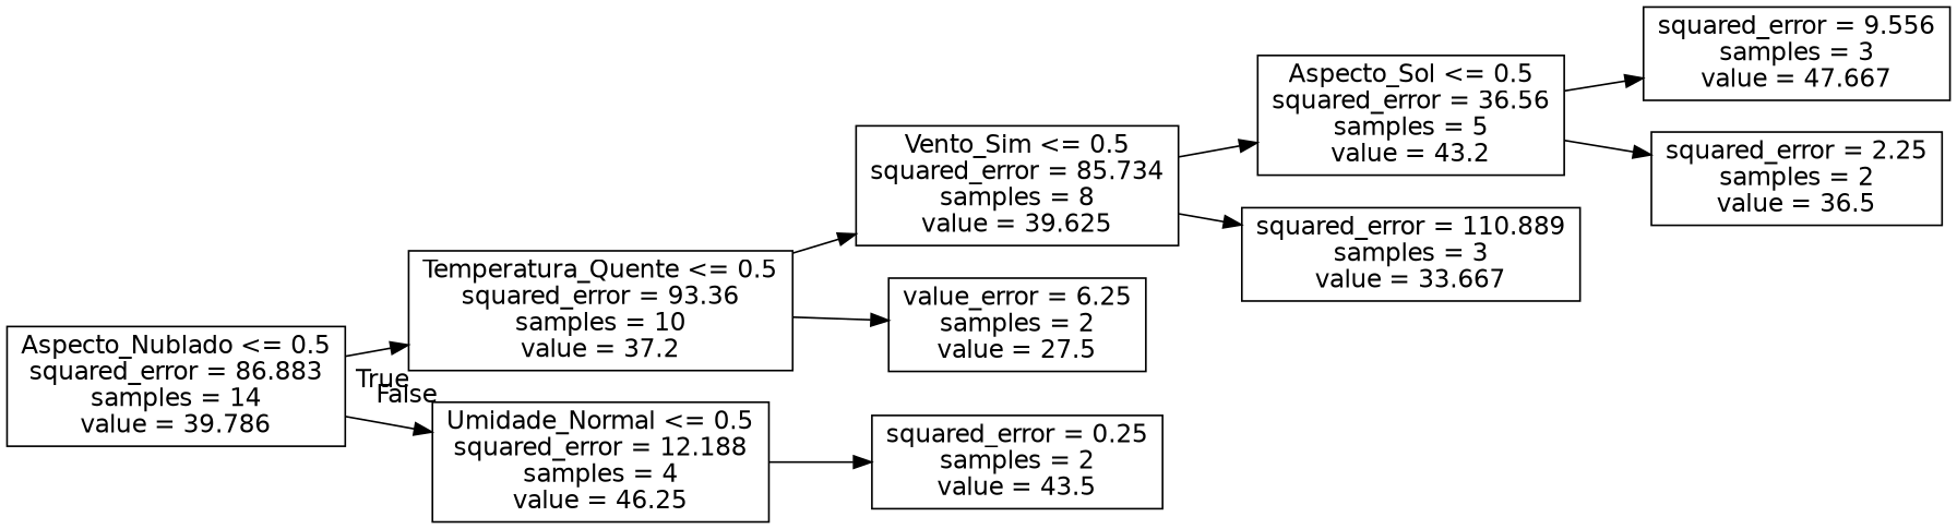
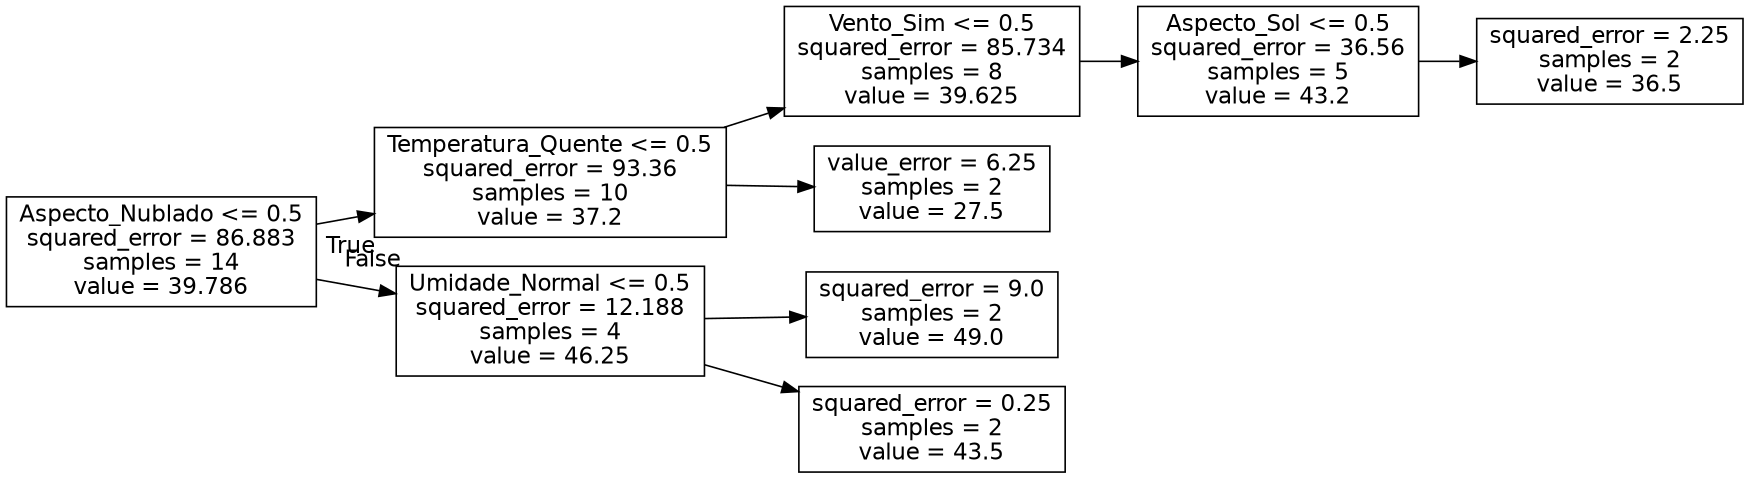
  digraph {
    rankdir=LR
    node [fontname=helvetica shape=box]
    edge [fontname=helvetica]
    n1 [label="Aspecto_Nublado <= 0.5\nsquared_error = 86.883\nsamples = 14\nvalue = 39.786"]
    n2 [label="Temperatura_Quente <= 0.5\nsquared_error = 93.36\nsamples = 10\nvalue = 37.2"]
    n3 [label="Umidade_Normal <= 0.5\nsquared_error = 12.188\nsamples = 4\nvalue = 46.25"]
    n4 [label="Vento_Sim <= 0.5\nsquared_error = 85.734\nsamples = 8\nvalue = 39.625"]
    n5 [label="value_error = 6.25\nsamples = 2\nvalue = 27.5"]
+   n6 [label="squared_error = 9.0\nsamples = 2\nvalue = 49.0"]
    n7 [label="squared_error = 0.25\nsamples = 2\nvalue = 43.5"]
    n8 [label="Aspecto_Sol <= 0.5\nsquared_error = 36.56\nsamples = 5\nvalue = 43.2"]
-   n9 [label="squared_error = 110.889\nsamples = 3\nvalue = 33.667"]
-   n10 [label="squared_error = 9.556\nsamples = 3\nvalue = 47.667"]
    n11 [label="squared_error = 2.25\nsamples = 2\nvalue = 36.5"]
    n1 -> n2 [headlabel=True labelangle=45 labeldistance=2.5]
    n1 -> n3 [headlabel=False labelangle=-45 labeldistance=2.5]
    n2 -> n4
    n2 -> n5
+   n3 -> n6
    n3 -> n7
    n4 -> n8
-   n4 -> n9
-   n8 -> n10
    n8 -> n11
  }
